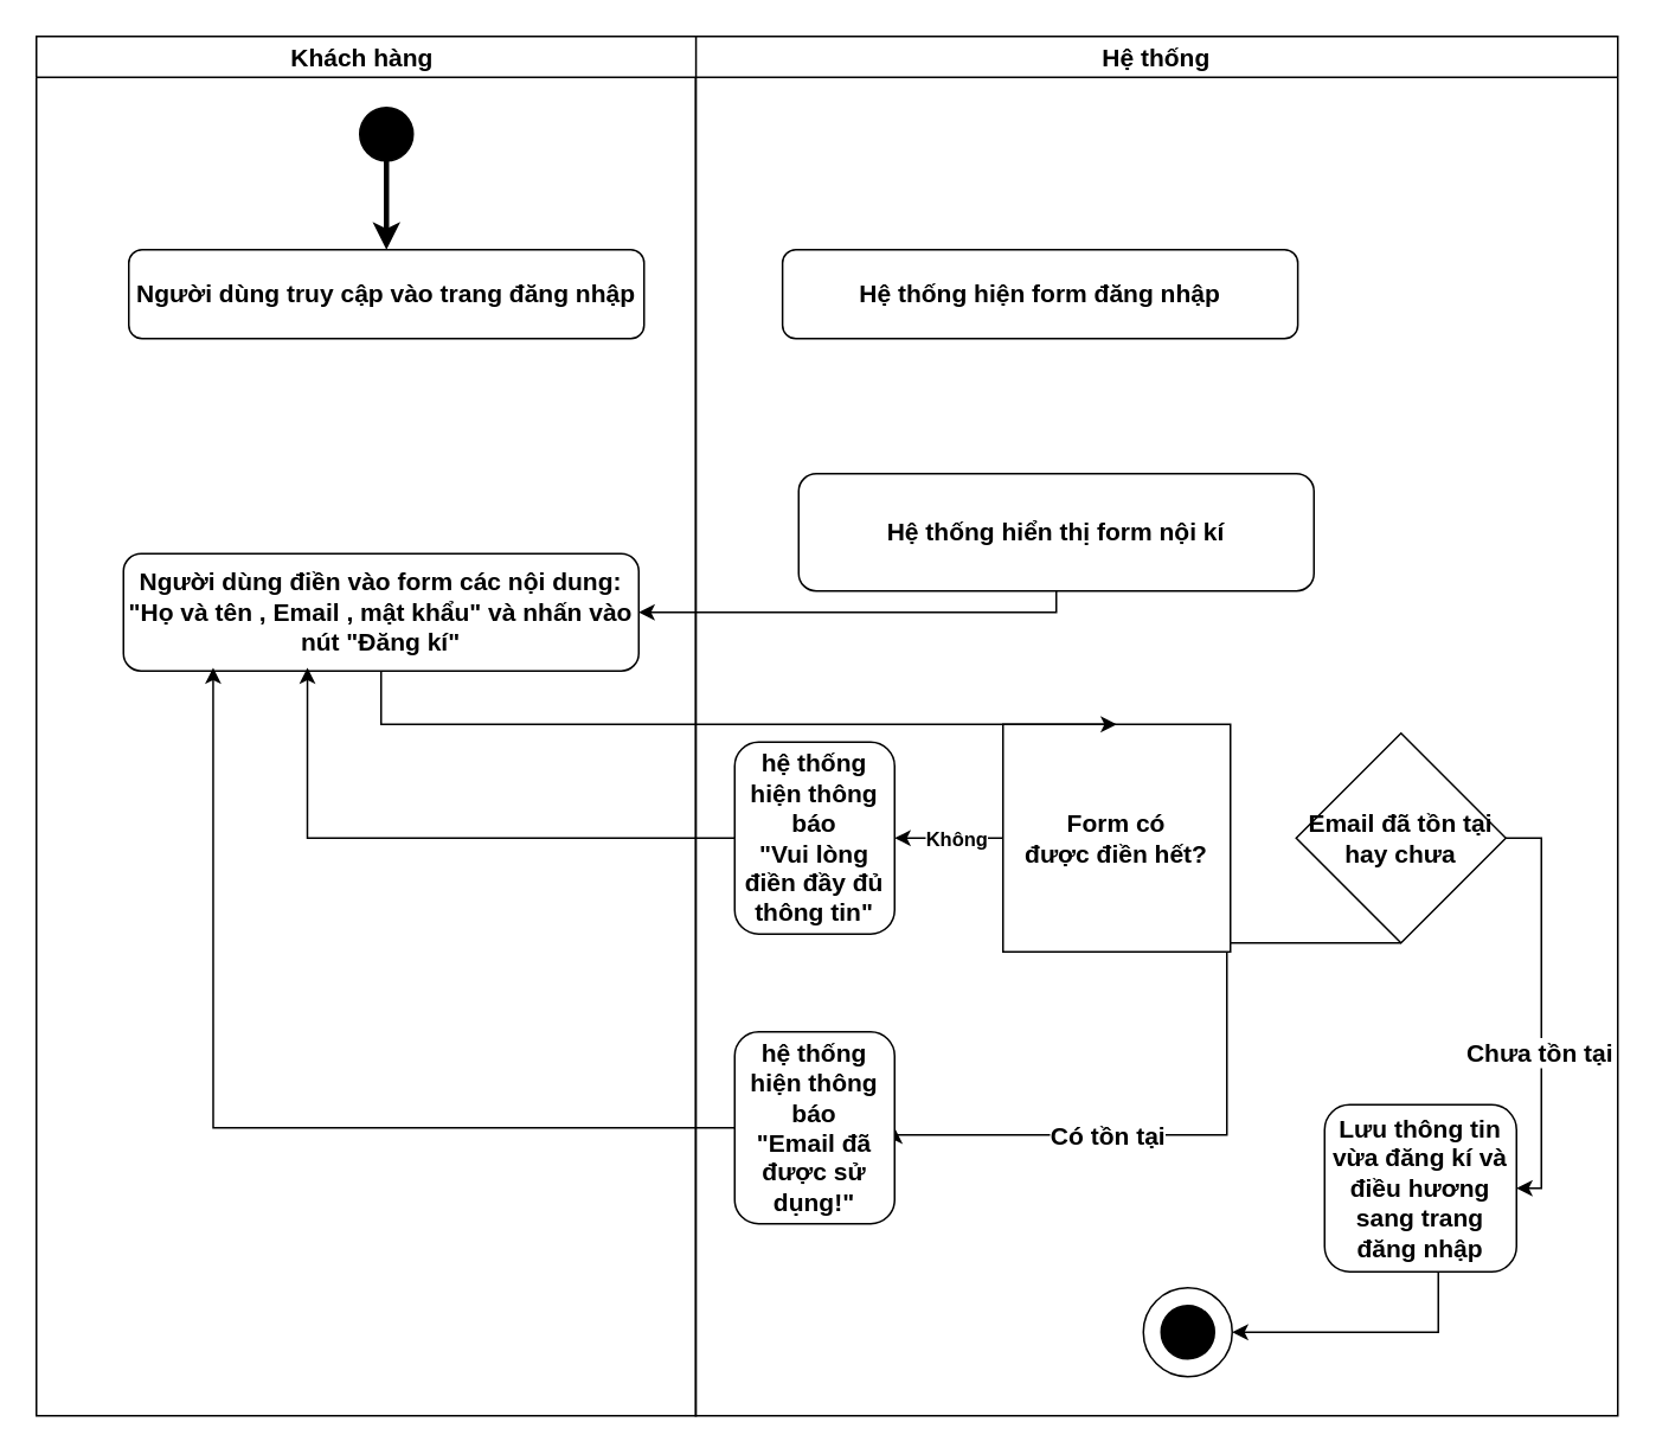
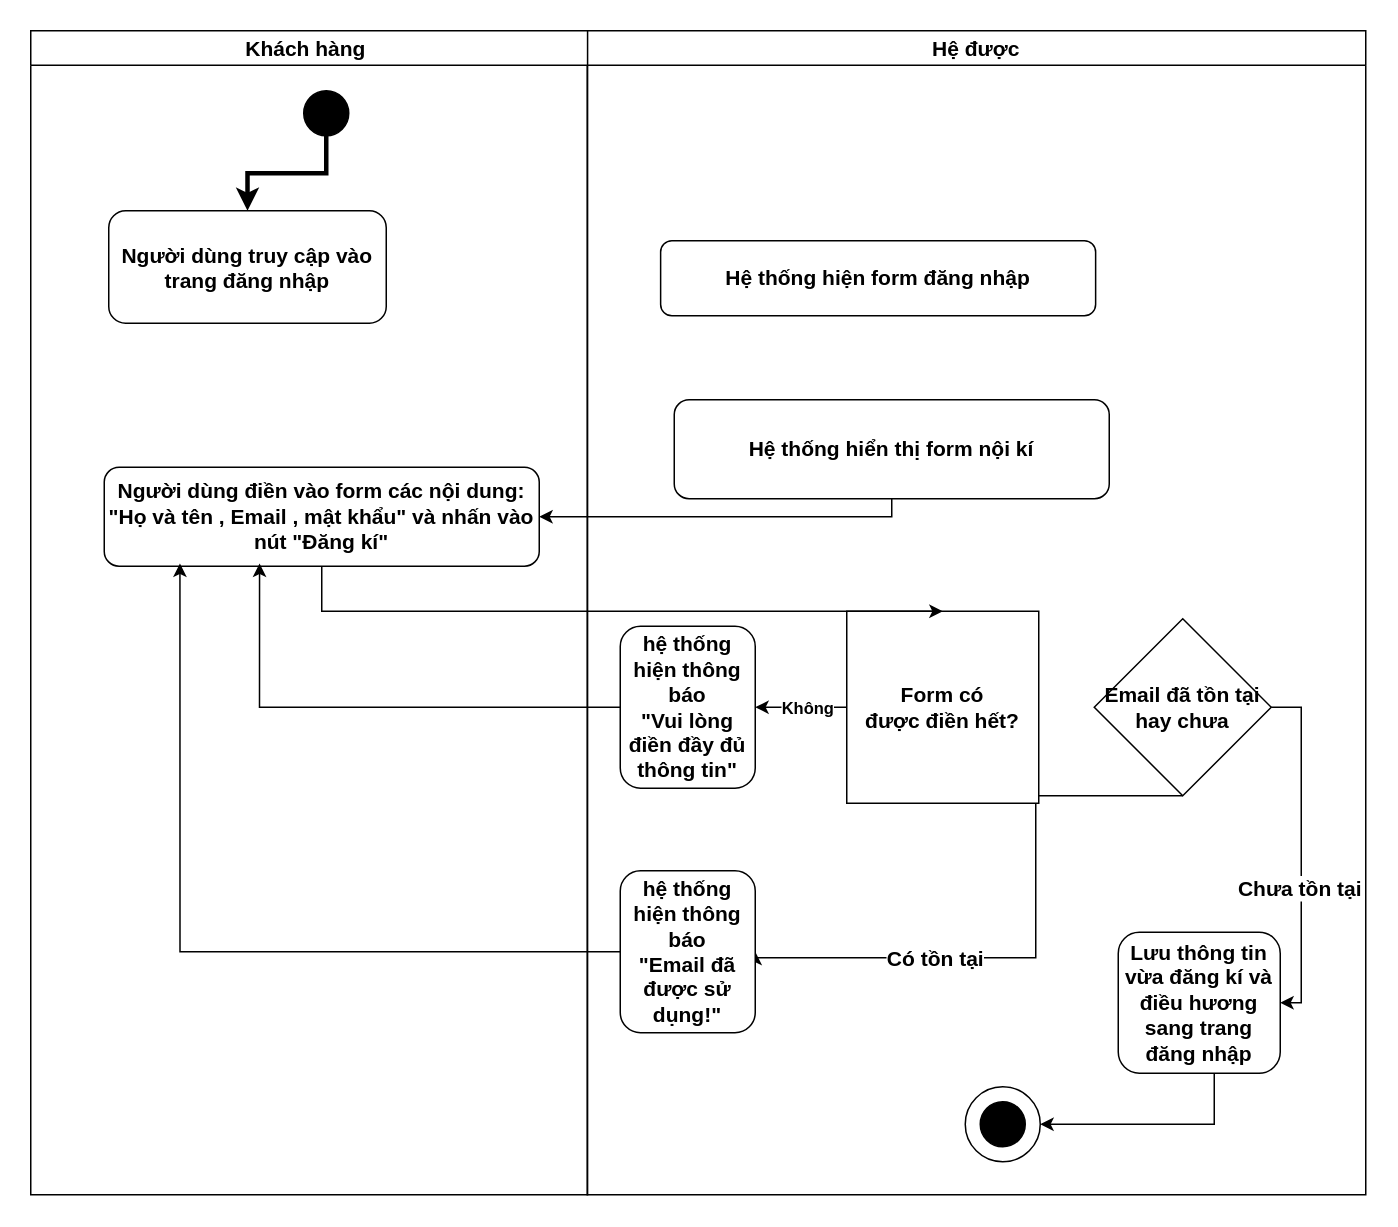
  <mxCell id="0" />
  <mxCell id="1" parent="0" />
- <mxCell id="2" value="Hệ thống" style="swimlane;whiteSpace=wrap;html=1;fontSize=14;" parent="1" vertex="1"><mxGeometry x="391" y="20" width="519" height="776" as="geometry" /></mxCell>
- <mxCell id="3" value="Hệ thống hiện form đăng nhập" style="rounded=1;whiteSpace=wrap;html=1;strokeWidth=1;fontSize=14;fontStyle=1" parent="2" vertex="1"><mxGeometry x="48.92" y="120" width="290" height="50" as="geometry" /></mxCell>
+ <mxCell id="2" value="Hệ được" style="swimlane;whiteSpace=wrap;html=1;fontSize=14;" parent="1" vertex="1"><mxGeometry x="391" y="20" width="519" height="776" as="geometry" /></mxCell>
+ <mxCell id="3" value="Hệ thống hiện form đăng nhập" style="rounded=1;whiteSpace=wrap;html=1;strokeWidth=1;fontSize=14;fontStyle=1" parent="2" vertex="1"><mxGeometry x="48.92" y="140" width="290" height="50" as="geometry" /></mxCell>
  <mxCell id="4" value="Hệ thống hiển thị form nội kí" style="rounded=1;whiteSpace=wrap;html=1;strokeWidth=1;fontSize=14;fontStyle=1" parent="2" vertex="1"><mxGeometry x="58" y="246" width="290" height="66" as="geometry" /></mxCell>
  <mxCell id="5" value="" style="ellipse;whiteSpace=wrap;html=1;strokeColor=#000000;fillColor=#000000;strokeWidth=1;fontSize=14;fontStyle=1" parent="2" vertex="1"><mxGeometry x="262" y="714" width="30" height="30" as="geometry" /></mxCell>
  <mxCell id="6" value="" style="ellipse;whiteSpace=wrap;html=1;gradientColor=default;fillColor=none;fontSize=14;" parent="2" vertex="1"><mxGeometry x="252" y="704" width="50" height="50" as="geometry" /></mxCell>
  <mxCell id="7" style="edgeStyle=orthogonalEdgeStyle;rounded=0;orthogonalLoop=1;jettySize=auto;html=1;fontSize=14;exitX=1;exitY=0.5;exitDx=0;exitDy=0;" parent="2" source="11" target="13" edge="1"><mxGeometry relative="1" as="geometry"><Array as="points"><mxPoint x="476" y="451" /><mxPoint x="476" y="648" /></Array></mxGeometry></mxCell>
  <mxCell id="8" value="&lt;b style=&quot;font-size: 14px;&quot;&gt;Chưa tồn tại&lt;/b&gt;" style="edgeLabel;html=1;align=center;verticalAlign=middle;resizable=0;points=[];fontSize=14;" parent="7" vertex="1" connectable="0"><mxGeometry x="0.205" y="-2" relative="1" as="geometry"><mxPoint y="1" as="offset" /></mxGeometry></mxCell>
  <mxCell id="9" style="edgeStyle=orthogonalEdgeStyle;rounded=0;orthogonalLoop=1;jettySize=auto;html=1;entryX=1;entryY=0.5;entryDx=0;entryDy=0;fontSize=14;exitX=0.5;exitY=1;exitDx=0;exitDy=0;" parent="2" source="11" target="14" edge="1"><mxGeometry relative="1" as="geometry"><Array as="points"><mxPoint x="299" y="510" /><mxPoint x="299" y="618" /><mxPoint x="112" y="618" /></Array></mxGeometry></mxCell>
  <mxCell id="10" value="&lt;b style=&quot;font-size: 14px;&quot;&gt;Có tồn tại&lt;/b&gt;" style="edgeLabel;html=1;align=center;verticalAlign=middle;resizable=0;points=[];fontSize=14;" parent="9" vertex="1" connectable="0"><mxGeometry x="0.381" relative="1" as="geometry"><mxPoint as="offset" /></mxGeometry></mxCell>
  <mxCell id="11" value="Email đã tồn tại hay chưa" style="rhombus;whiteSpace=wrap;html=1;fontStyle=1;fontSize=14;" parent="2" vertex="1"><mxGeometry x="338" y="392" width="118" height="118" as="geometry" /></mxCell>
  <mxCell id="12" style="edgeStyle=orthogonalEdgeStyle;rounded=0;orthogonalLoop=1;jettySize=auto;html=1;entryX=1;entryY=0.5;entryDx=0;entryDy=0;fontSize=14;" parent="2" source="13" target="6" edge="1"><mxGeometry relative="1" as="geometry"><Array as="points"><mxPoint x="418" y="729" /></Array></mxGeometry></mxCell>
  <mxCell id="13" value="Lưu thông tin vừa đăng kí và điều hương sang trang đăng nhập" style="rounded=1;whiteSpace=wrap;html=1;strokeWidth=1;fontSize=14;fontStyle=1" parent="2" vertex="1"><mxGeometry x="354" y="601" width="108" height="94" as="geometry" /></mxCell>
  <mxCell id="14" value="hệ thống hiện thông báo&lt;br style=&quot;font-size: 14px;&quot;&gt;&quot;Email đã được sử dụng!&quot;" style="rounded=1;whiteSpace=wrap;html=1;strokeWidth=1;fontSize=14;fontStyle=1" parent="2" vertex="1"><mxGeometry x="22" y="560" width="90" height="108" as="geometry" /></mxCell>
  <mxCell id="15" style="edgeStyle=orthogonalEdgeStyle;rounded=0;orthogonalLoop=1;jettySize=auto;html=1;" parent="2" source="18" target="19" edge="1"><mxGeometry relative="1" as="geometry" /></mxCell>
  <mxCell id="16" value="Text" style="edgeLabel;html=1;align=center;verticalAlign=middle;resizable=0;points=[];" parent="15" vertex="1" connectable="0"><mxGeometry x="-0.123" y="-1" relative="1" as="geometry"><mxPoint as="offset" /></mxGeometry></mxCell>
  <mxCell id="17" value="&lt;b&gt;Không&lt;/b&gt;" style="edgeLabel;html=1;align=center;verticalAlign=middle;resizable=0;points=[];" parent="15" vertex="1" connectable="0"><mxGeometry x="-0.114" relative="1" as="geometry"><mxPoint as="offset" /></mxGeometry></mxCell>
  <mxCell id="18" value="Form có &lt;br&gt;được điền hết?" style="whiteSpace=wrap;html=1;fontStyle=1;fontSize=14;rounded=0;" parent="2" vertex="1"><mxGeometry x="173" y="387" width="128" height="128" as="geometry" /></mxCell>
  <mxCell id="19" value="hệ thống hiện thông báo&lt;br style=&quot;font-size: 14px;&quot;&gt;&quot;Vui lòng điền đầy đủ thông tin&quot;" style="rounded=1;whiteSpace=wrap;html=1;strokeWidth=1;fontSize=14;fontStyle=1" parent="2" vertex="1"><mxGeometry x="22" y="397" width="90" height="108" as="geometry" /></mxCell>
  <mxCell id="20" value="Khách hàng&amp;nbsp;" style="swimlane;whiteSpace=wrap;html=1;fontSize=14;" parent="1" vertex="1"><mxGeometry x="20" y="20" width="371.22" height="776" as="geometry" /></mxCell>
  <mxCell id="21" value="" style="ellipse;whiteSpace=wrap;html=1;strokeColor=#000000;fillColor=#000000;strokeWidth=1;fontSize=14;fontStyle=1" parent="20" vertex="1"><mxGeometry x="182" y="40" width="30" height="30" as="geometry" /></mxCell>
- <mxCell id="22" value="Người dùng truy cập vào trang đăng nhập" style="rounded=1;whiteSpace=wrap;html=1;strokeWidth=1;fontSize=14;fontStyle=1" parent="20" vertex="1"><mxGeometry x="52" y="120" width="290" height="50" as="geometry" /></mxCell>
+ <mxCell id="22" value="Người dùng truy cập vào trang đăng nhập" style="rounded=1;whiteSpace=wrap;html=1;strokeWidth=1;fontSize=14;fontStyle=1" parent="20" vertex="1"><mxGeometry x="52" y="120" width="185" height="75" as="geometry" /></mxCell>
  <mxCell id="23" style="edgeStyle=orthogonalEdgeStyle;rounded=0;orthogonalLoop=1;jettySize=auto;html=1;strokeWidth=3;fontSize=14;fontStyle=1" parent="20" source="21" target="22" edge="1"><mxGeometry relative="1" as="geometry" /></mxCell>
  <mxCell id="24" value="Người dùng điền vào form các nội dung:&lt;br&gt;&quot;Họ và tên , Email , mật khẩu&quot; và nhấn vào nút &quot;Đăng kí&quot;" style="rounded=1;whiteSpace=wrap;html=1;strokeWidth=1;fontSize=14;fontStyle=1" parent="20" vertex="1"><mxGeometry x="49" y="291" width="290" height="66" as="geometry" /></mxCell>
  <mxCell id="25" style="edgeStyle=orthogonalEdgeStyle;rounded=0;orthogonalLoop=1;jettySize=auto;html=1;entryX=0.5;entryY=0;entryDx=0;entryDy=0;" parent="1" source="24" target="18" edge="1"><mxGeometry relative="1" as="geometry"><Array as="points"><mxPoint x="214" y="407" /></Array></mxGeometry></mxCell>
  <mxCell id="26" style="edgeStyle=orthogonalEdgeStyle;rounded=0;orthogonalLoop=1;jettySize=auto;html=1;entryX=1;entryY=0.5;entryDx=0;entryDy=0;" parent="1" source="4" target="24" edge="1"><mxGeometry relative="1" as="geometry"><Array as="points"><mxPoint x="594" y="344" /></Array></mxGeometry></mxCell>
  <mxCell id="27" style="edgeStyle=orthogonalEdgeStyle;rounded=0;orthogonalLoop=1;jettySize=auto;html=1;entryX=0.357;entryY=0.972;entryDx=0;entryDy=0;entryPerimeter=0;" parent="1" source="19" target="24" edge="1"><mxGeometry relative="1" as="geometry" /></mxCell>
  <mxCell id="28" style="edgeStyle=orthogonalEdgeStyle;rounded=0;orthogonalLoop=1;jettySize=auto;html=1;fontSize=14;entryX=0.174;entryY=0.972;entryDx=0;entryDy=0;entryPerimeter=0;" parent="1" source="14" target="24" edge="1"><mxGeometry relative="1" as="geometry"><mxPoint x="150" y="519" as="targetPoint" /></mxGeometry></mxCell>
